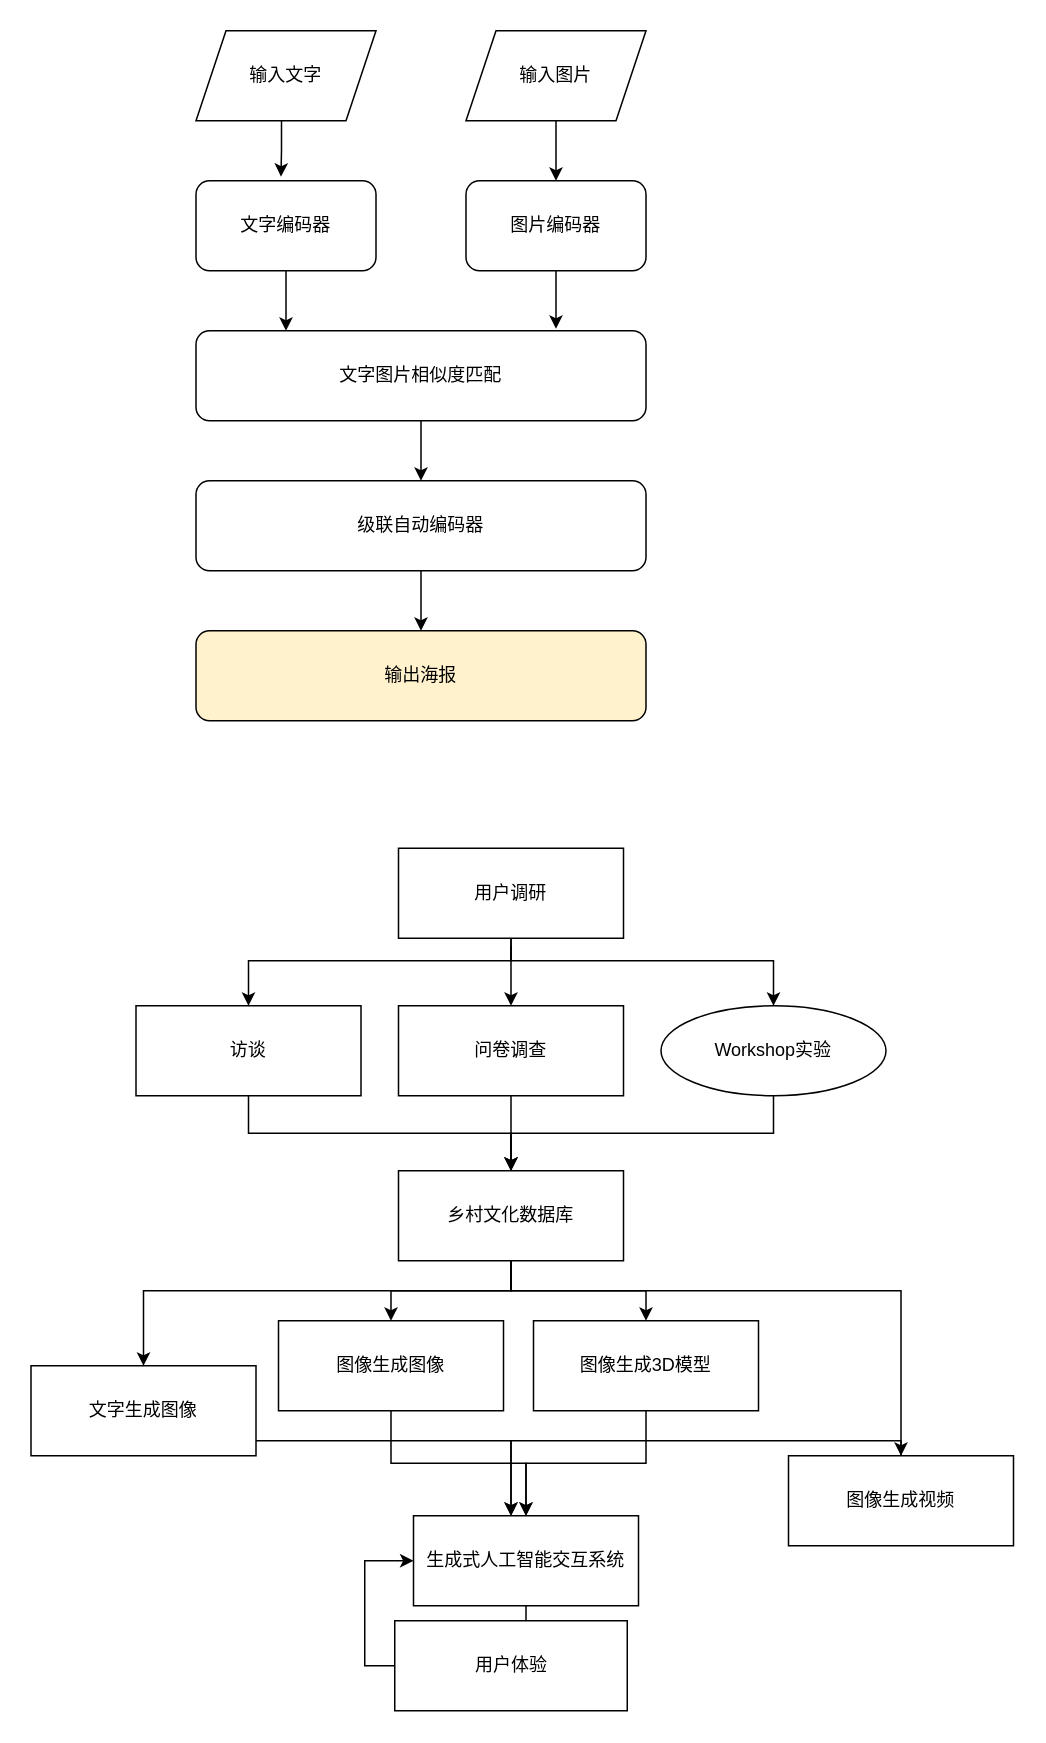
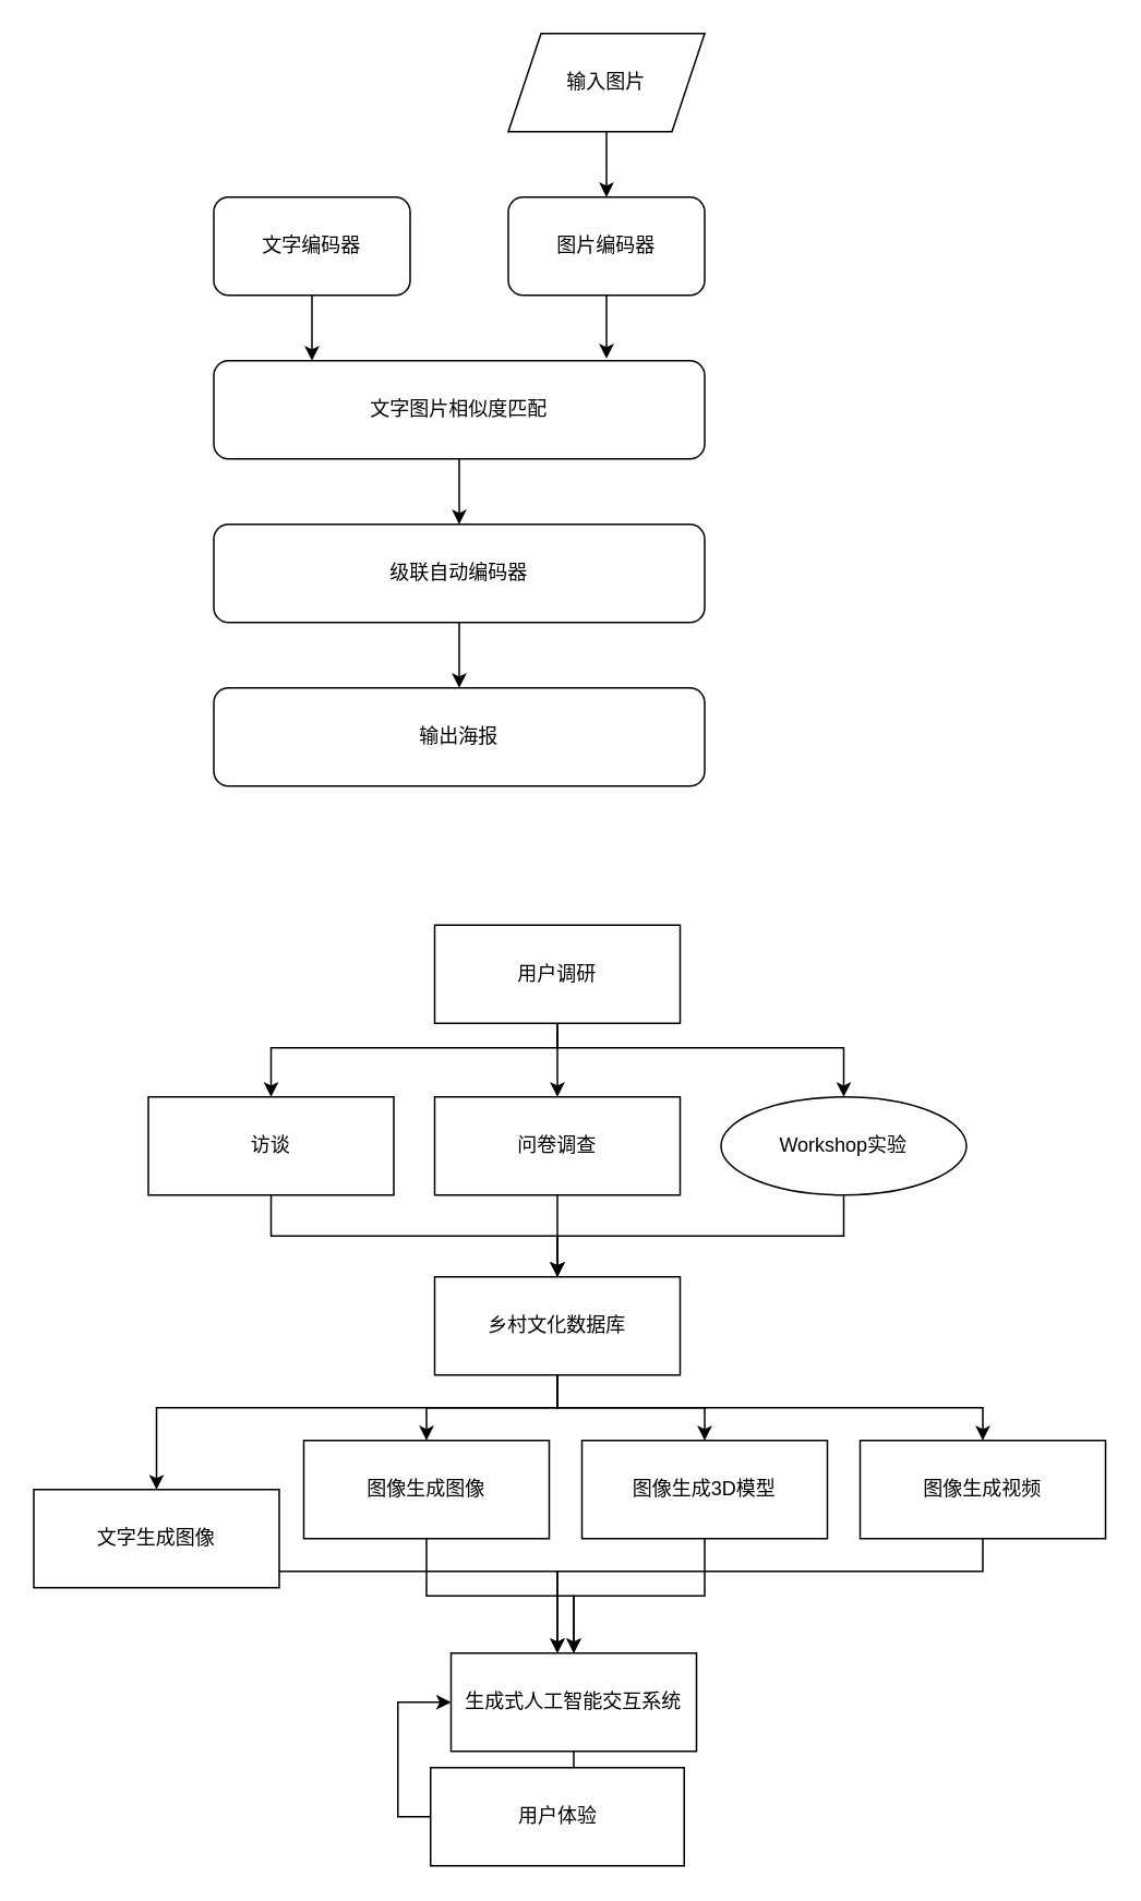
  <mxCell id="0" />
  <mxCell id="1" parent="0" />
- <mxCell id="2" style="edgeStyle=orthogonalEdgeStyle;rounded=0;orthogonalLoop=1;jettySize=auto;html=1;entryX=0.472;entryY=-0.045;entryDx=0;entryDy=0;entryPerimeter=0;" edge="1" parent="1" source="3" target="7"><mxGeometry relative="1" as="geometry"><Array as="points"><mxPoint x="187" y="100" /><mxPoint x="187" y="100" /></Array></mxGeometry></mxCell>
- <mxCell id="3" value="输入文字" style="shape=parallelogram;perimeter=parallelogramPerimeter;whiteSpace=wrap;html=1;fixedSize=1;" vertex="1" parent="1"><mxGeometry x="130" y="20" width="120" height="60" as="geometry" /></mxCell>
  <mxCell id="4" style="edgeStyle=orthogonalEdgeStyle;rounded=0;orthogonalLoop=1;jettySize=auto;html=1;entryX=0.5;entryY=0;entryDx=0;entryDy=0;" edge="1" parent="1" source="5" target="9"><mxGeometry relative="1" as="geometry" /></mxCell>
  <mxCell id="5" value="输入图片" style="shape=parallelogram;perimeter=parallelogramPerimeter;whiteSpace=wrap;html=1;fixedSize=1;" vertex="1" parent="1"><mxGeometry x="310" y="20" width="120" height="60" as="geometry" /></mxCell>
  <mxCell id="6" style="edgeStyle=orthogonalEdgeStyle;rounded=0;orthogonalLoop=1;jettySize=auto;html=1;" edge="1" parent="1" source="7"><mxGeometry relative="1" as="geometry"><mxPoint x="190" y="220" as="targetPoint" /><Array as="points"><mxPoint x="190" y="220" /></Array></mxGeometry></mxCell>
  <mxCell id="7" value="文字编码器" style="rounded=1;whiteSpace=wrap;html=1;" vertex="1" parent="1"><mxGeometry x="130" y="120" width="120" height="60" as="geometry" /></mxCell>
  <mxCell id="8" style="edgeStyle=orthogonalEdgeStyle;rounded=0;orthogonalLoop=1;jettySize=auto;html=1;entryX=0.8;entryY=-0.022;entryDx=0;entryDy=0;entryPerimeter=0;" edge="1" parent="1" source="9" target="11"><mxGeometry relative="1" as="geometry"><Array as="points" /></mxGeometry></mxCell>
  <mxCell id="9" value="图片编码器" style="rounded=1;whiteSpace=wrap;html=1;" vertex="1" parent="1"><mxGeometry x="310" y="120" width="120" height="60" as="geometry" /></mxCell>
  <mxCell id="10" style="edgeStyle=orthogonalEdgeStyle;rounded=0;orthogonalLoop=1;jettySize=auto;html=1;entryX=0.5;entryY=0;entryDx=0;entryDy=0;" edge="1" parent="1" source="11" target="13"><mxGeometry relative="1" as="geometry" /></mxCell>
  <mxCell id="11" value="文字图片相似度匹配" style="rounded=1;whiteSpace=wrap;html=1;" vertex="1" parent="1"><mxGeometry x="130" y="220" width="300" height="60" as="geometry" /></mxCell>
  <mxCell id="12" style="edgeStyle=orthogonalEdgeStyle;rounded=0;orthogonalLoop=1;jettySize=auto;html=1;entryX=0.5;entryY=0;entryDx=0;entryDy=0;" edge="1" parent="1" source="13" target="14"><mxGeometry relative="1" as="geometry" /></mxCell>
  <mxCell id="13" value="级联自动编码器" style="rounded=1;whiteSpace=wrap;html=1;" vertex="1" parent="1"><mxGeometry x="130" y="320" width="300" height="60" as="geometry" /></mxCell>
- <mxCell id="14" value="输出海报" style="rounded=1;whiteSpace=wrap;html=1;fillColor=#fff2cc;" vertex="1" parent="1"><mxGeometry x="130" y="420" width="300" height="60" as="geometry" /></mxCell>
+ <mxCell id="14" value="输出海报" style="rounded=1;whiteSpace=wrap;html=1;" vertex="1" parent="1"><mxGeometry x="130" y="420" width="300" height="60" as="geometry" /></mxCell>
  <mxCell id="15" style="edgeStyle=orthogonalEdgeStyle;rounded=0;orthogonalLoop=1;jettySize=auto;html=1;entryX=0.5;entryY=0;entryDx=0;entryDy=0;" edge="1" parent="1" source="19" target="35"><mxGeometry relative="1" as="geometry"><Array as="points"><mxPoint x="340" y="860" /><mxPoint x="95" y="860" /></Array></mxGeometry></mxCell>
  <mxCell id="16" style="edgeStyle=orthogonalEdgeStyle;rounded=0;orthogonalLoop=1;jettySize=auto;html=1;entryX=0.5;entryY=0;entryDx=0;entryDy=0;" edge="1" parent="1" source="19" target="37"><mxGeometry relative="1" as="geometry" /></mxCell>
  <mxCell id="17" style="edgeStyle=orthogonalEdgeStyle;rounded=0;orthogonalLoop=1;jettySize=auto;html=1;" edge="1" parent="1" source="19" target="39"><mxGeometry relative="1" as="geometry" /></mxCell>
  <mxCell id="18" style="edgeStyle=orthogonalEdgeStyle;rounded=0;orthogonalLoop=1;jettySize=auto;html=1;" edge="1" parent="1" source="19" target="41"><mxGeometry relative="1" as="geometry"><Array as="points"><mxPoint x="340" y="860" /><mxPoint x="600" y="860" /></Array></mxGeometry></mxCell>
  <mxCell id="19" value="乡村文化数据库" style="rounded=0;whiteSpace=wrap;html=1;" vertex="1" parent="1"><mxGeometry x="265" y="780" width="150" height="60" as="geometry" /></mxCell>
  <mxCell id="20" style="edgeStyle=orthogonalEdgeStyle;rounded=0;orthogonalLoop=1;jettySize=auto;html=1;entryX=0.5;entryY=0;entryDx=0;entryDy=0;" edge="1" parent="1" source="23" target="31"><mxGeometry relative="1" as="geometry" /></mxCell>
  <mxCell id="21" style="edgeStyle=orthogonalEdgeStyle;rounded=0;orthogonalLoop=1;jettySize=auto;html=1;entryX=0.5;entryY=0;entryDx=0;entryDy=0;" edge="1" parent="1" target="29"><mxGeometry relative="1" as="geometry"><mxPoint x="340" y="630" as="sourcePoint" /><Array as="points"><mxPoint x="340" y="640" /><mxPoint x="165" y="640" /></Array></mxGeometry></mxCell>
  <mxCell id="22" style="edgeStyle=orthogonalEdgeStyle;rounded=0;orthogonalLoop=1;jettySize=auto;html=1;exitX=0.5;exitY=1;exitDx=0;exitDy=0;" edge="1" parent="1" source="23" target="33"><mxGeometry relative="1" as="geometry"><Array as="points"><mxPoint x="340" y="640" /><mxPoint x="515" y="640" /></Array></mxGeometry></mxCell>
  <mxCell id="23" value="用户调研" style="rounded=0;whiteSpace=wrap;html=1;" vertex="1" parent="1"><mxGeometry x="265" y="565" width="150" height="60" as="geometry" /></mxCell>
  <mxCell id="24" style="edgeStyle=orthogonalEdgeStyle;rounded=0;orthogonalLoop=1;jettySize=auto;html=1;entryX=0.5;entryY=0;entryDx=0;entryDy=0;" edge="1" parent="1" source="25" target="27"><mxGeometry relative="1" as="geometry" /></mxCell>
  <mxCell id="25" value="生成式人工智能交互系统" style="rounded=0;whiteSpace=wrap;html=1;" vertex="1" parent="1"><mxGeometry x="275" y="1010" width="150" height="60" as="geometry" /></mxCell>
  <mxCell id="26" style="edgeStyle=orthogonalEdgeStyle;rounded=0;orthogonalLoop=1;jettySize=auto;html=1;entryX=0;entryY=0.5;entryDx=0;entryDy=0;exitX=0;exitY=0.5;exitDx=0;exitDy=0;" edge="1" parent="1" source="27" target="25"><mxGeometry relative="1" as="geometry" /></mxCell>
  <mxCell id="27" value="用户体验" style="rounded=0;whiteSpace=wrap;html=1;" vertex="1" parent="1"><mxGeometry x="262.5" y="1080" width="155" height="60" as="geometry" /></mxCell>
  <mxCell id="28" style="edgeStyle=orthogonalEdgeStyle;rounded=0;orthogonalLoop=1;jettySize=auto;html=1;entryX=0.5;entryY=0;entryDx=0;entryDy=0;exitX=0.5;exitY=1;exitDx=0;exitDy=0;" edge="1" parent="1" source="29" target="19"><mxGeometry relative="1" as="geometry"><mxPoint x="250" y="700" as="sourcePoint" /></mxGeometry></mxCell>
  <mxCell id="29" value="访谈" style="rounded=0;whiteSpace=wrap;html=1;" vertex="1" parent="1"><mxGeometry x="90" y="670" width="150" height="60" as="geometry" /></mxCell>
  <mxCell id="30" style="edgeStyle=orthogonalEdgeStyle;rounded=0;orthogonalLoop=1;jettySize=auto;html=1;entryX=0.5;entryY=0;entryDx=0;entryDy=0;" edge="1" parent="1" source="31" target="19"><mxGeometry relative="1" as="geometry" /></mxCell>
  <mxCell id="31" value="问卷调查" style="rounded=0;whiteSpace=wrap;html=1;" vertex="1" parent="1"><mxGeometry x="265" y="670" width="150" height="60" as="geometry" /></mxCell>
  <mxCell id="32" style="edgeStyle=orthogonalEdgeStyle;rounded=0;orthogonalLoop=1;jettySize=auto;html=1;entryX=0.5;entryY=0;entryDx=0;entryDy=0;exitX=0.5;exitY=1;exitDx=0;exitDy=0;" edge="1" parent="1" source="33" target="19"><mxGeometry relative="1" as="geometry" /></mxCell>
  <mxCell id="33" value="Workshop实验" style="ellipse;whiteSpace=wrap;html=1;" vertex="1" parent="1"><mxGeometry x="440" y="670" width="150" height="60" as="geometry" /></mxCell>
  <mxCell id="34" style="edgeStyle=orthogonalEdgeStyle;rounded=0;orthogonalLoop=1;jettySize=auto;html=1;" edge="1" parent="1" source="35" target="25"><mxGeometry relative="1" as="geometry"><Array as="points"><mxPoint x="95" y="960" /><mxPoint x="340" y="960" /></Array></mxGeometry></mxCell>
  <mxCell id="35" value="文字生成图像" style="rounded=0;whiteSpace=wrap;html=1;" vertex="1" parent="1"><mxGeometry x="20" y="910" width="150" height="60" as="geometry" /></mxCell>
  <mxCell id="36" style="edgeStyle=orthogonalEdgeStyle;rounded=0;orthogonalLoop=1;jettySize=auto;html=1;entryX=0.5;entryY=0;entryDx=0;entryDy=0;" edge="1" parent="1" source="37" target="25"><mxGeometry relative="1" as="geometry" /></mxCell>
  <mxCell id="37" value="图像生成图像" style="rounded=0;whiteSpace=wrap;html=1;" vertex="1" parent="1"><mxGeometry x="185" y="880" width="150" height="60" as="geometry" /></mxCell>
  <mxCell id="38" style="edgeStyle=orthogonalEdgeStyle;rounded=0;orthogonalLoop=1;jettySize=auto;html=1;" edge="1" parent="1" source="39" target="25"><mxGeometry relative="1" as="geometry" /></mxCell>
  <mxCell id="39" value="图像生成3D模型" style="rounded=0;whiteSpace=wrap;html=1;" vertex="1" parent="1"><mxGeometry x="355" y="880" width="150" height="60" as="geometry" /></mxCell>
  <mxCell id="40" style="edgeStyle=orthogonalEdgeStyle;rounded=0;orthogonalLoop=1;jettySize=auto;html=1;" edge="1" parent="1" source="41" target="25"><mxGeometry relative="1" as="geometry"><Array as="points"><mxPoint x="600" y="960" /><mxPoint x="340" y="960" /></Array></mxGeometry></mxCell>
- <mxCell id="41" value="图像生成视频" style="rounded=0;whiteSpace=wrap;html=1;" vertex="1" parent="1"><mxGeometry x="525" y="970" width="150" height="60" as="geometry" /></mxCell>
+ <mxCell id="41" value="图像生成视频" style="rounded=0;whiteSpace=wrap;html=1;" vertex="1" parent="1"><mxGeometry x="525" y="880" width="150" height="60" as="geometry" /></mxCell>
